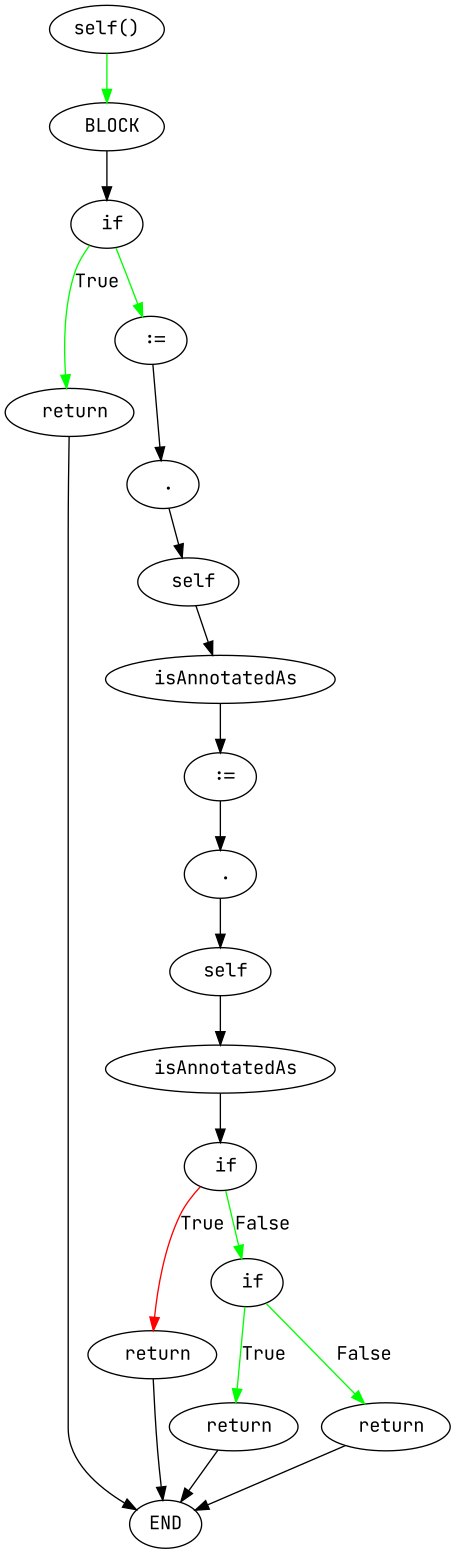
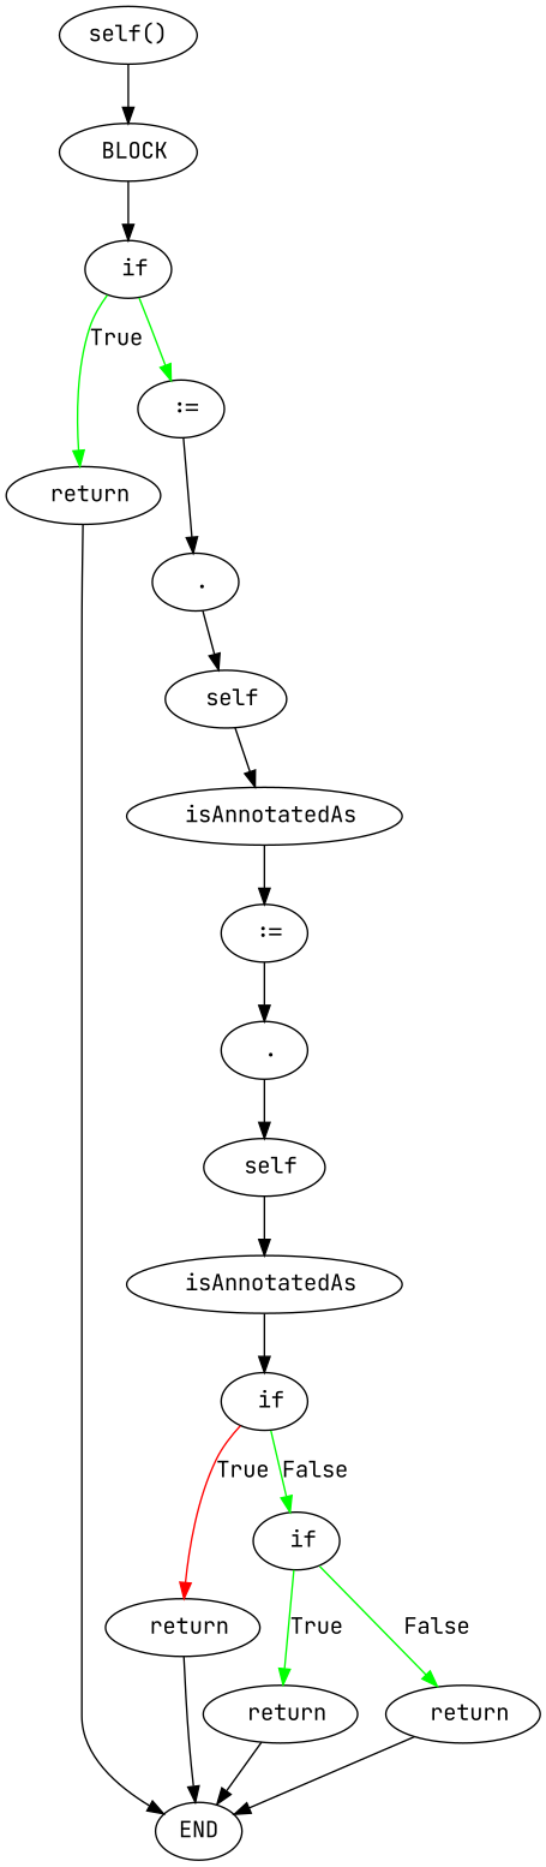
  digraph {
    fontname="JetBrains Mono"
    node [fontname="JetBrains Mono"]
    edge [color=black fontname="JetBrains Mono"]
    n1 [label="self()"]
    n2 [label=" BLOCK"]
    n3 [label=" if"]
    n4 [label=" return"]
    n5 [label=" :="]
    n6 [label=END]
    n7 [label=" ."]
    n8 [label=" self"]
    n9 [label=" isAnnotatedAs"]
    n10 [label=" :="]
    n11 [label=" ."]
    n12 [label=" self"]
    n13 [label=" isAnnotatedAs"]
    n14 [label=" if"]
    n15 [label=" return"]
    n16 [label=" if"]
    n17 [label=" return"]
    n18 [label=" return"]
-   n1 -> n2 [color=green]
+   n1 -> n2
    n2 -> n3
    n3 -> n4 [color=green label=True]
    n3 -> n5 [color=green]
    n4 -> n6
    n5 -> n7
    n7 -> n8
    n8 -> n9
    n9 -> n10
    n10 -> n11
    n11 -> n12
    n12 -> n13
    n13 -> n14
    n14 -> n15 [color=red label=True]
    n14 -> n16 [color=green label=False]
    n15 -> n6
    n16 -> n17 [color=green label=True]
    n16 -> n18 [color=green label=False]
    n17 -> n6
    n18 -> n6
  }
